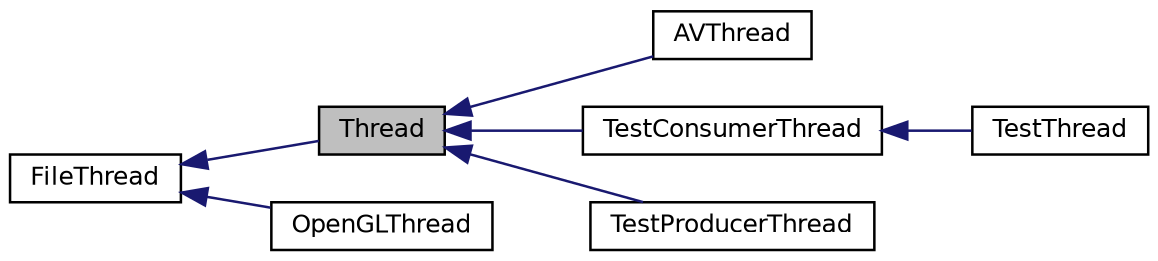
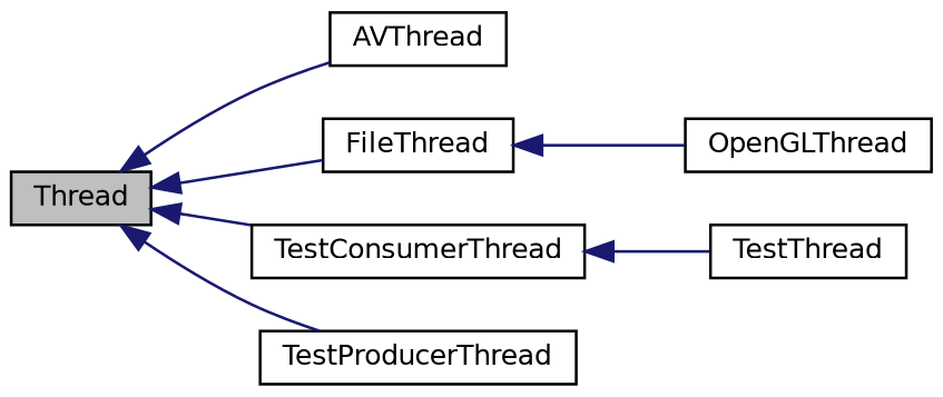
  digraph {
    rankdir=LR
    node [color=black fillcolor=white fontname=Helvetica fontsize=10 shape=record style=filled]
    edge [color=midnightblue dir=back fontname=Helvetica fontsize=10 labelfontname=Helvetica labelfontsize=10 style=solid]
    n1 [fillcolor=grey75 fontcolor=black height=0.2 label=Thread width=0.4]
    n2 [height=0.2 label=AVThread width=0.4]
    n3 [height=0.2 label=FileThread width=0.4]
    n4 [height=0.2 label=TestConsumerThread width=0.4]
    n5 [height=0.2 label=TestProducerThread width=0.4]
    n6 [height=0.2 label=OpenGLThread width=0.4]
    n7 [height=0.2 label=TestThread width=0.4]
    n1 -> n2
-   n3 -> n1
+   n1 -> n3
    n1 -> n4
    n1 -> n5
    n3 -> n6
    n4 -> n7
  }
